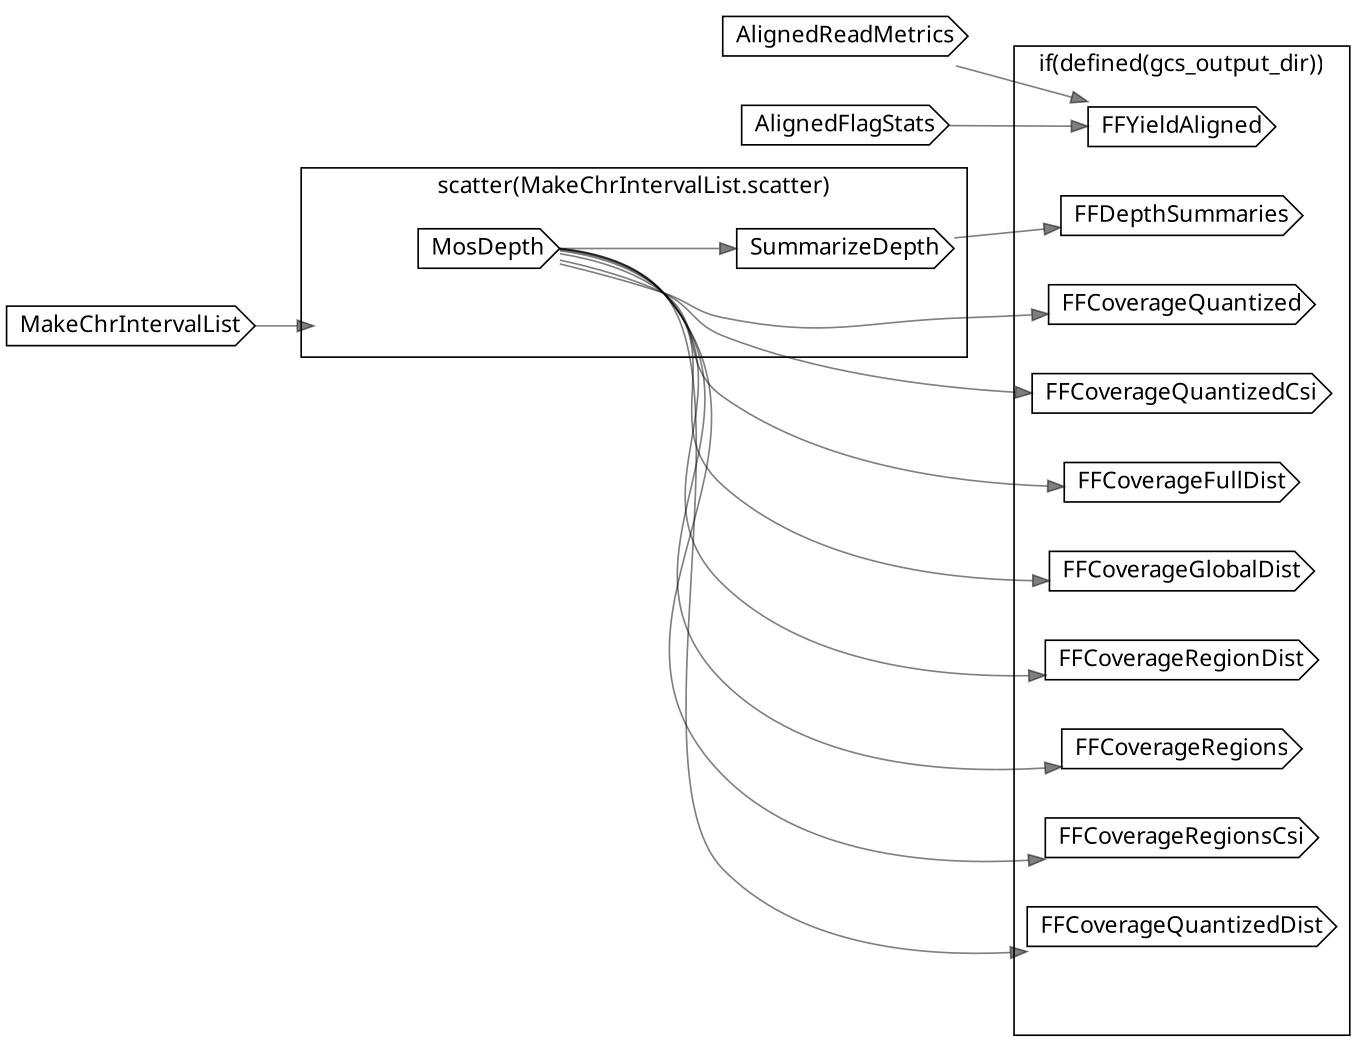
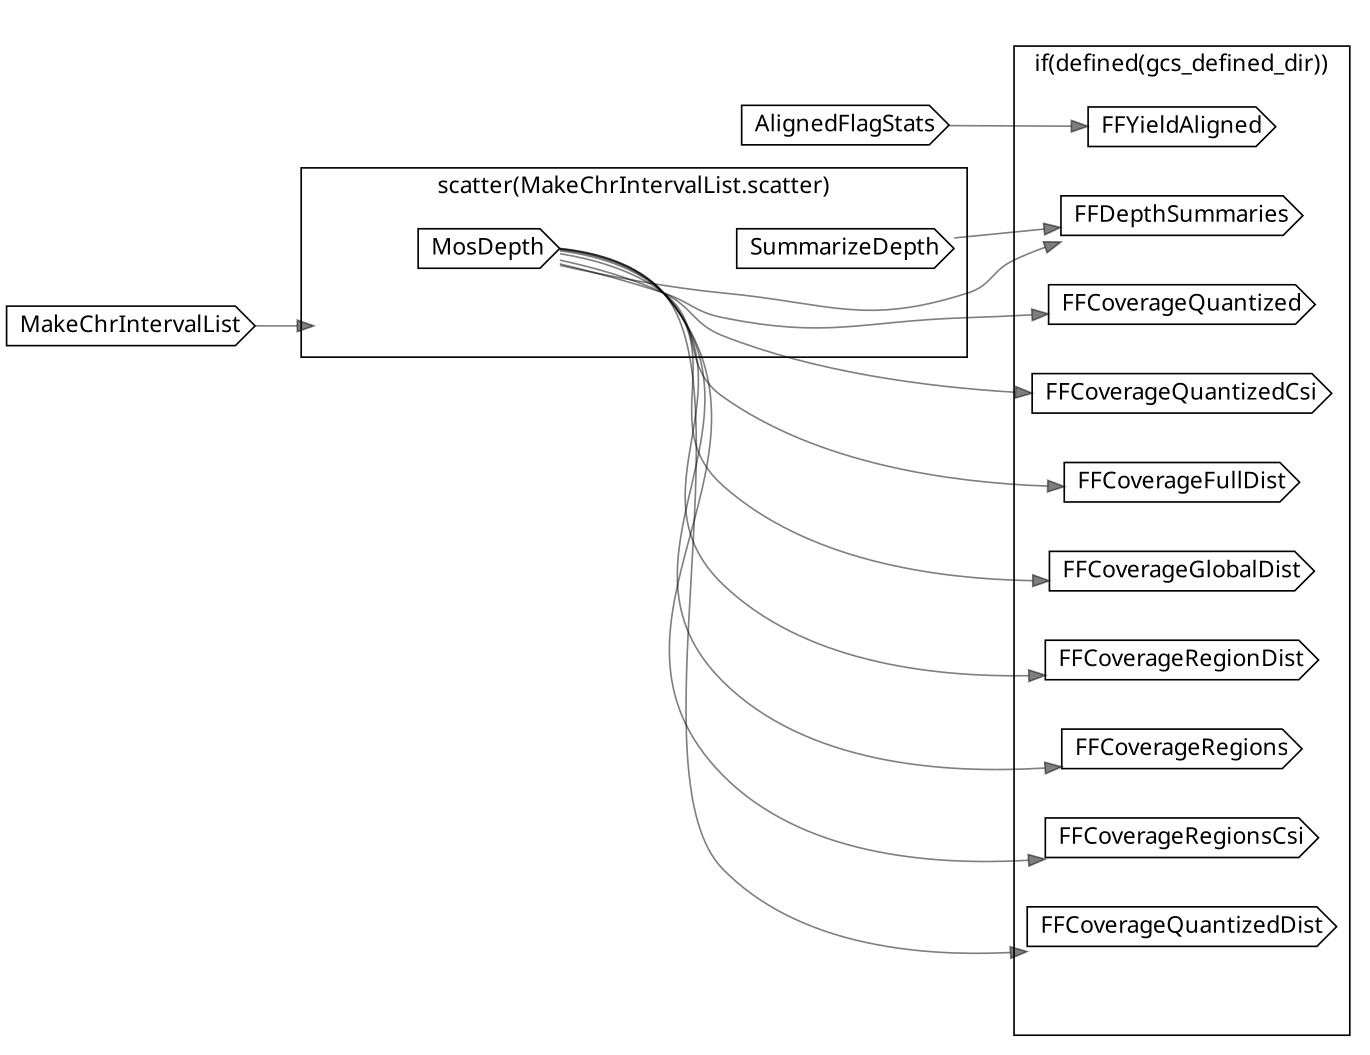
  digraph {
    compound=true
    fontname="Noto Sans"
    rankdir=LR
    node [fontname="Noto Sans" shape=cds]
    edge [color="#00000080" fontname="Noto Sans"]
    n1 [label=MosDepth]
    n2 [label=SummarizeDepth]
    "scatter-L33C5-chr_info" [height=0 margin=0 style=invis width=0 shape=""]
    n4 [label=FFYieldAligned]
    n5 [label=FFCoverageFullDist]
    n6 [label=FFCoverageGlobalDist]
    n7 [label=FFCoverageRegionDist]
    n8 [label=FFCoverageRegions]
    n9 [label=FFCoverageRegionsCsi]
    n10 [label=FFCoverageQuantizedDist]
    n11 [label=FFCoverageQuantized]
    n12 [label=FFCoverageQuantizedCsi]
    n13 [label=FFDepthSummaries]
    "if-L46C5" [height=0 margin=0 style=invis width=0 shape=""]
-   n15 [label=AlignedReadMetrics]
    n16 [label=MakeChrIntervalList]
    n17 [label=AlignedFlagStats]
    subgraph cluster_1 {
      label="scatter(MakeChrIntervalList.scatter)"
      rank=same
      n1
      n2
      "scatter-L33C5-chr_info"
    }
    subgraph cluster_2 {
-     label="if(defined(gcs_output_dir))"
+     label="if(defined(gcs_defined_dir))"
      rank=same
      n4
      n5
      n6
      n7
      n8
      n9
      n10
      n11
      n12
      n13
      "if-L46C5"
    }
-   n1 -> n2
+   n1 -> n13
    n1 -> n5
    n1 -> n6
    n1 -> n7
    n1 -> n8
    n1 -> n9
    n1 -> n10
    n1 -> n11
    n1 -> n12
    n2 -> n13
-   n15 -> n4
    n16 -> "scatter-L33C5-chr_info"
    n17 -> n4
  }
